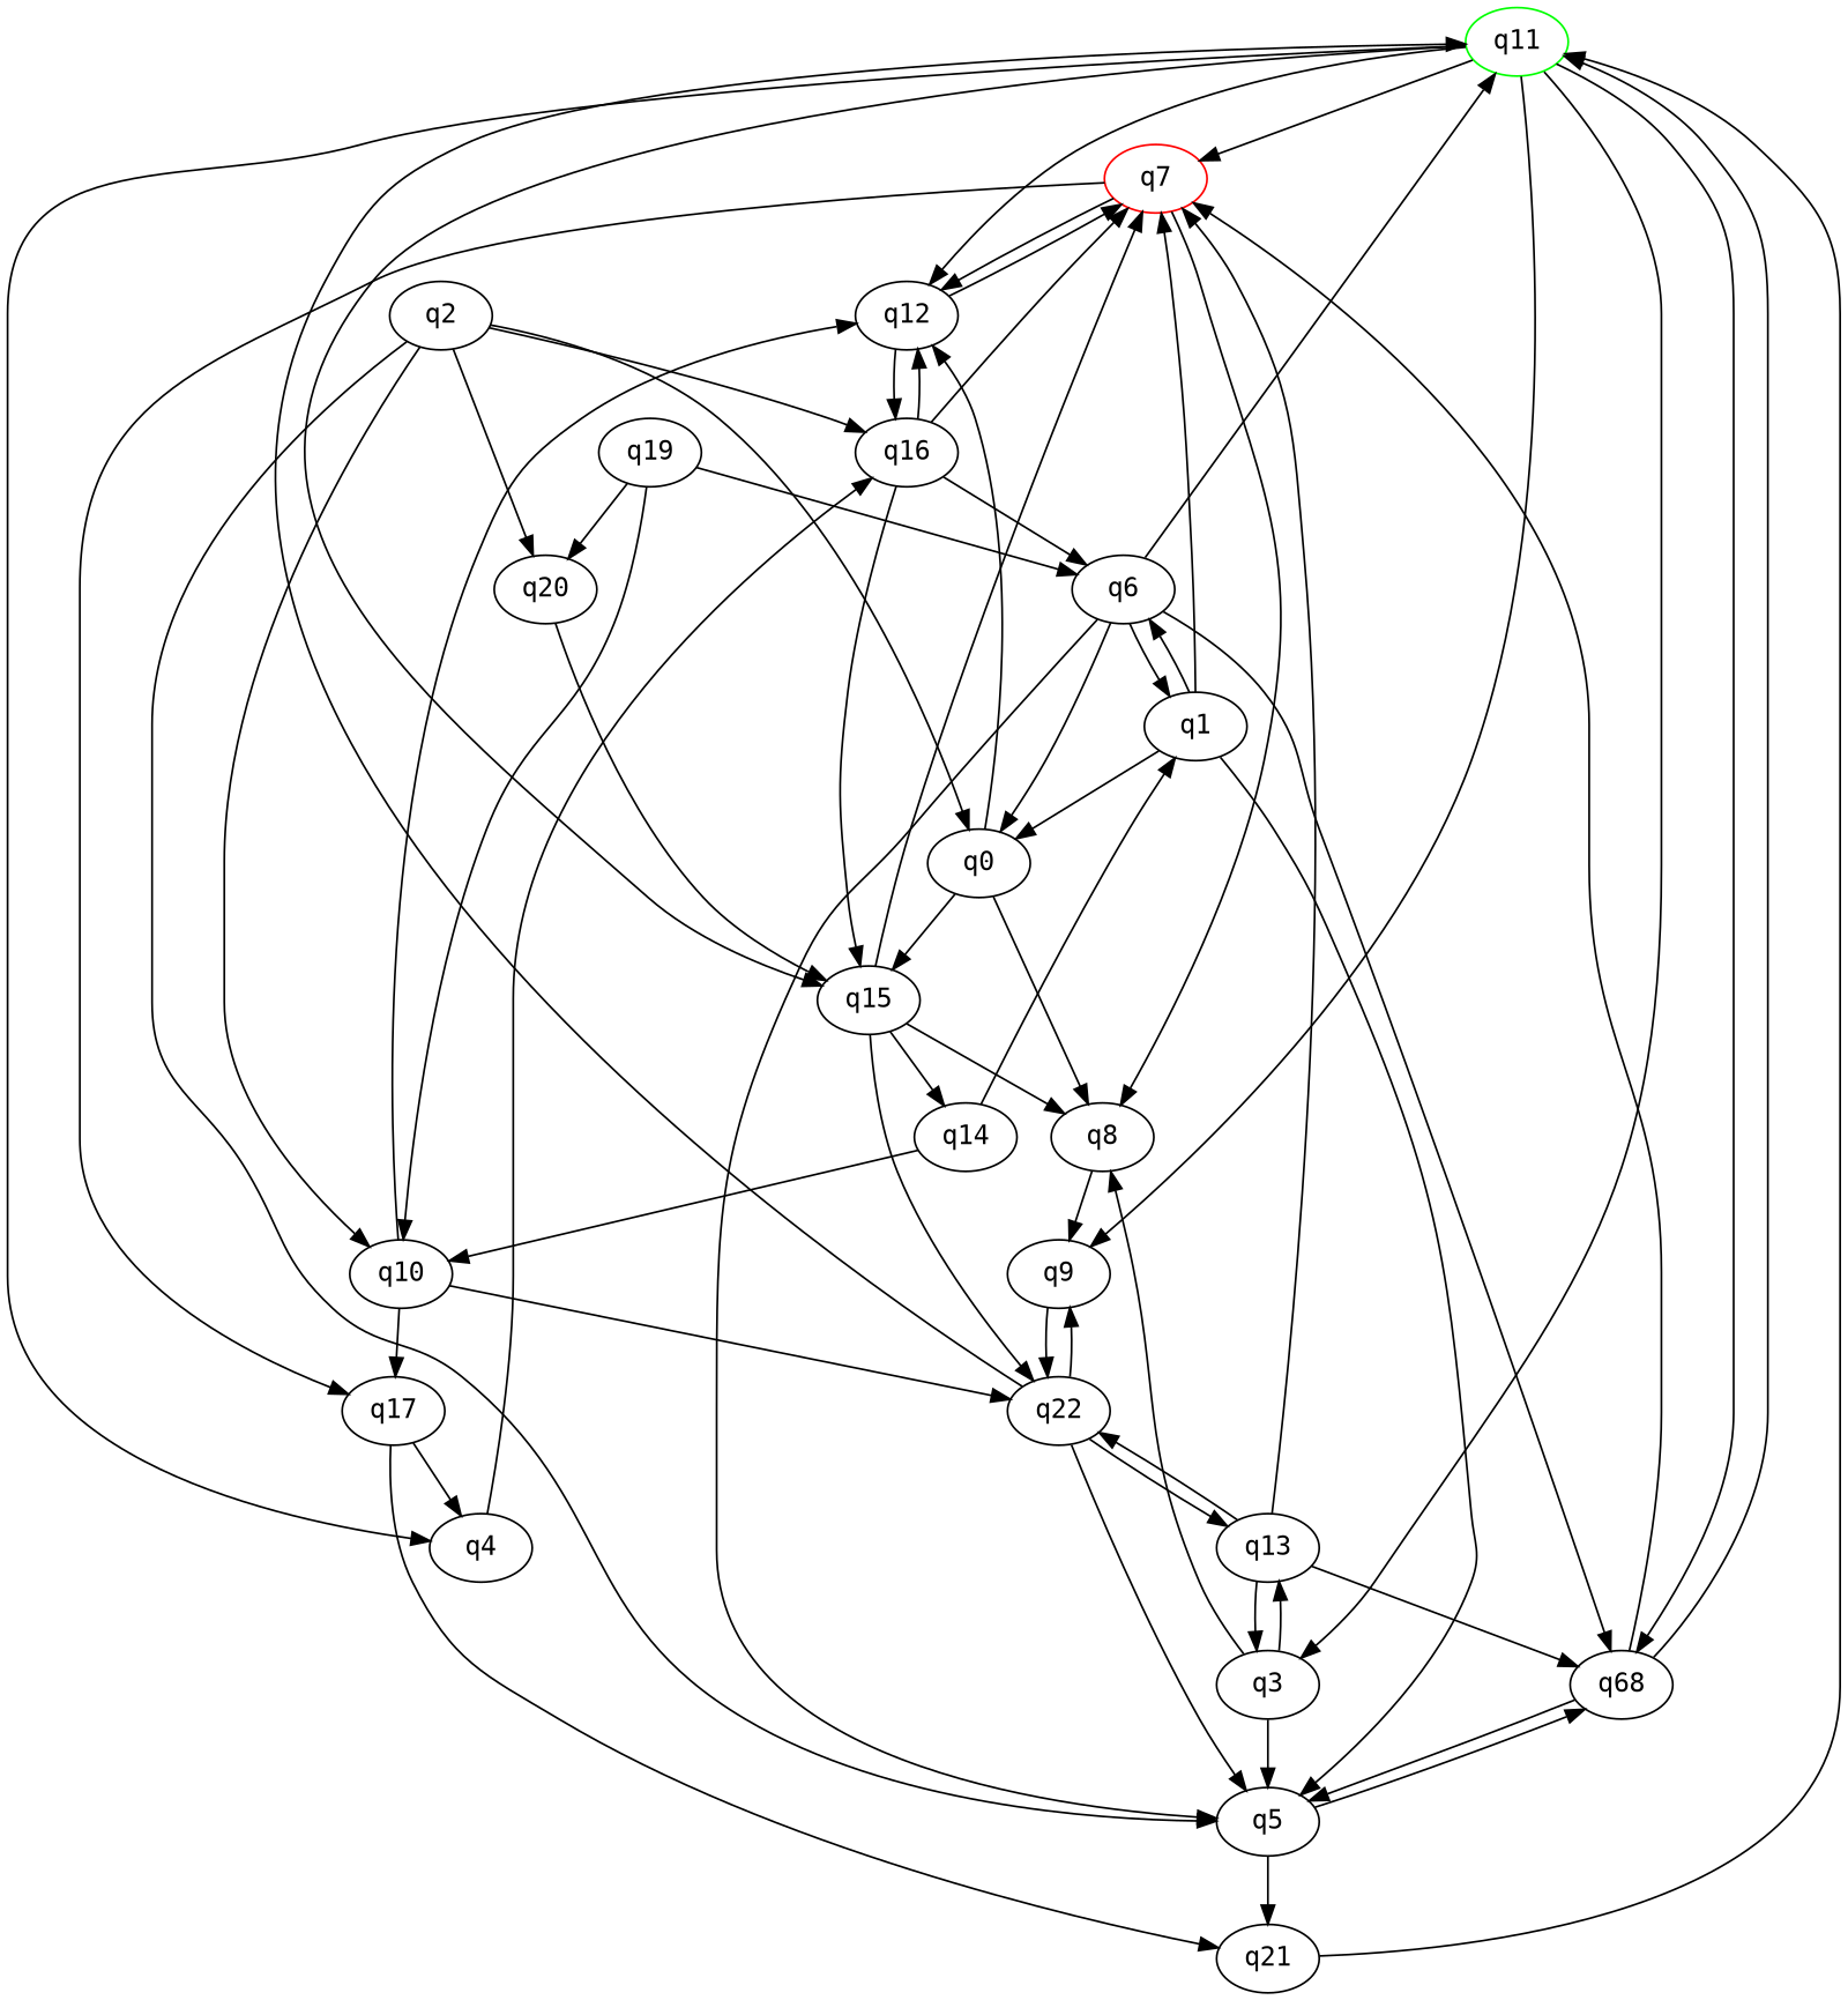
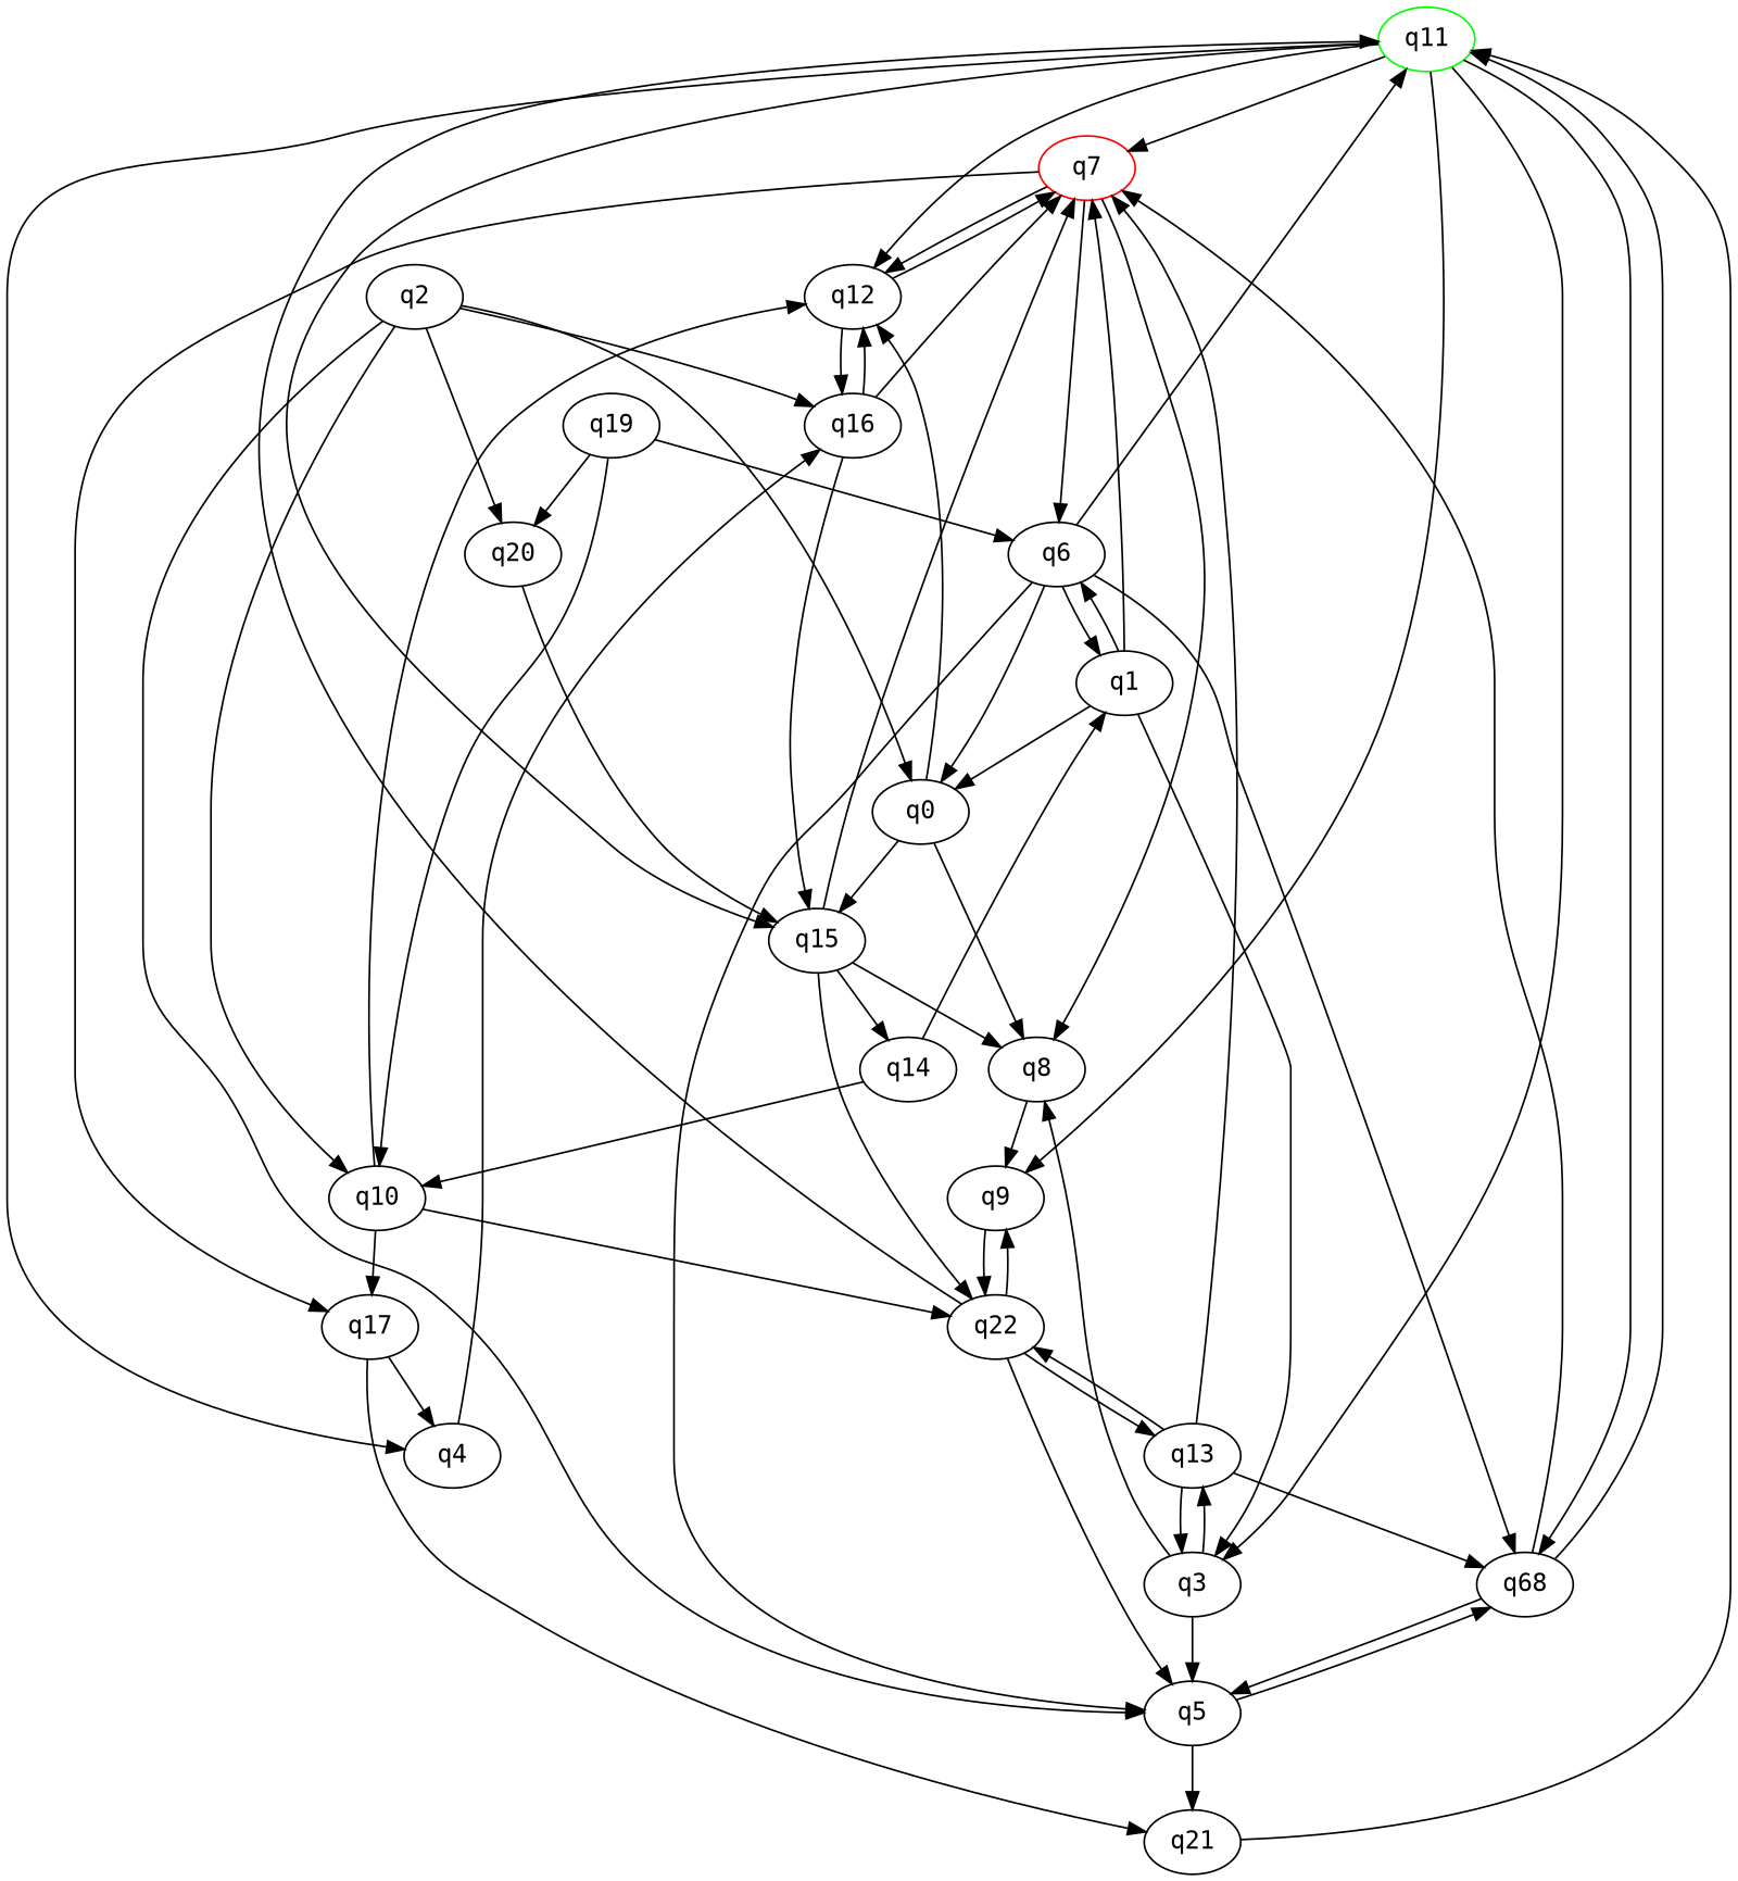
  digraph {
    fontname="DejaVu Sans Mono"
    node [fontname="DejaVu Sans Mono"]
    edge [fontname="DejaVu Sans Mono"]
    q11 [color=green initial=1]
    q7 [color=red final=1]
    q12
    q15
    q3
    q4
    n7 [label=q68]
    q9
    q8
    q17
    q16
    q22
    q14
    q5
    q13
    q21
    q0
    q6
    q1
    q10
    q2
    q20
    q19
    q11 -> q7
    q11 -> q12
    q11 -> q15
    q11 -> q3
    q11 -> q4
    q11 -> n7
    q11 -> q9
    q7 -> q12
    q7 -> q8
    q7 -> q17
    q12 -> q7
    q12 -> q16
    q15 -> q7
    q15 -> q8
    q15 -> q22
    q15 -> q14
    q3 -> q8
    q3 -> q5
    q3 -> q13
    q4 -> q16
    n7 -> q11
    n7 -> q7
    n7 -> q5
    q9 -> q22
    q8 -> q9
    q17 -> q4
    q17 -> q21
    q16 -> q7
    q16 -> q12
    q16 -> q15
-   q16 -> q6
+   q7 -> q6
    q22 -> q11
    q22 -> q9
    q22 -> q5
    q22 -> q13
    q14 -> q1
    q14 -> q10
    q5 -> n7
    q5 -> q21
    q13 -> q7
    q13 -> q3
    q13 -> n7
    q13 -> q22
    q21 -> q11
    q0 -> q12
    q0 -> q15
    q0 -> q8
    q6 -> q11
    q6 -> n7
    q6 -> q5
    q6 -> q0
    q6 -> q1
    q1 -> q7
-   q1 -> q5
+   q1 -> q3
    q1 -> q0
    q1 -> q6
    q10 -> q12
    q10 -> q17
    q10 -> q22
    q2 -> q16
    q2 -> q5
    q2 -> q0
    q2 -> q10
    q2 -> q20
    q20 -> q15
    q19 -> q6
    q19 -> q10
    q19 -> q20
  }
